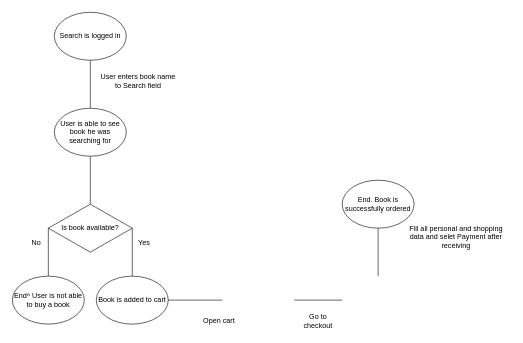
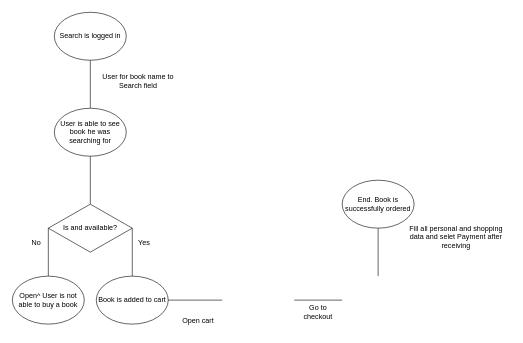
  <mxCell id="0" />
  <mxCell id="1" parent="0" />
  <mxCell id="2" value="Search is logged in" style="ellipse;whiteSpace=wrap;html=1;" vertex="1" parent="1"><mxGeometry x="90" y="20" width="120" height="80" as="geometry" /></mxCell>
  <mxCell id="3" value="" style="endArrow=none;html=1;rounded=0;" edge="1" parent="1"><mxGeometry width="50" height="50" relative="1" as="geometry"><mxPoint x="150" y="180" as="sourcePoint" /><mxPoint x="150" y="100" as="targetPoint" /><Array as="points" /></mxGeometry></mxCell>
- <mxCell id="4" value="User enters book name to Search field" style="text;html=1;strokeColor=none;fillColor=none;align=center;verticalAlign=middle;whiteSpace=wrap;rounded=0;" vertex="1" parent="1"><mxGeometry x="160" y="120" width="140" height="30" as="geometry" /></mxCell>
+ <mxCell id="4" value="User for book name to Search field" style="text;html=1;strokeColor=none;fillColor=none;align=center;verticalAlign=middle;whiteSpace=wrap;rounded=0;" vertex="1" parent="1"><mxGeometry x="160" y="120" width="140" height="30" as="geometry" /></mxCell>
  <mxCell id="5" value="User is able to see book he was searching for" style="ellipse;whiteSpace=wrap;html=1;" vertex="1" parent="1"><mxGeometry x="90" y="180" width="120" height="80" as="geometry" /></mxCell>
  <mxCell id="6" value="" style="endArrow=none;html=1;rounded=0;entryX=0.5;entryY=1;entryDx=0;entryDy=0;" edge="1" parent="1" target="5"><mxGeometry width="50" height="50" relative="1" as="geometry"><mxPoint x="150" y="340" as="sourcePoint" /><mxPoint x="490" y="150" as="targetPoint" /></mxGeometry></mxCell>
- <mxCell id="7" value="Is book available?" style="rhombus;whiteSpace=wrap;html=1;" vertex="1" parent="1"><mxGeometry x="80" y="340" width="140" height="80" as="geometry" /></mxCell>
+ <mxCell id="7" value="Is and available?" style="rhombus;whiteSpace=wrap;html=1;" vertex="1" parent="1"><mxGeometry x="80" y="340" width="140" height="80" as="geometry" /></mxCell>
  <mxCell id="8" value="" style="endArrow=none;html=1;rounded=0;entryX=1;entryY=0.5;entryDx=0;entryDy=0;" edge="1" parent="1" target="7"><mxGeometry width="50" height="50" relative="1" as="geometry"><mxPoint x="220" y="460" as="sourcePoint" /><mxPoint x="490" y="250" as="targetPoint" /></mxGeometry></mxCell>
  <mxCell id="9" value="" style="endArrow=none;html=1;rounded=0;entryX=0;entryY=0.5;entryDx=0;entryDy=0;" edge="1" parent="1" target="7"><mxGeometry width="50" height="50" relative="1" as="geometry"><mxPoint x="80" y="460" as="sourcePoint" /><mxPoint x="490" y="250" as="targetPoint" /></mxGeometry></mxCell>
  <mxCell id="10" value="No" style="text;html=1;strokeColor=none;fillColor=none;align=center;verticalAlign=middle;whiteSpace=wrap;rounded=0;" vertex="1" parent="1"><mxGeometry x="30" y="390" width="60" height="30" as="geometry" /></mxCell>
- <mxCell id="11" value="End^ User is not able to buy a book" style="ellipse;whiteSpace=wrap;html=1;" vertex="1" parent="1"><mxGeometry x="20" y="460" width="120" height="80" as="geometry" /></mxCell>
+ <mxCell id="11" value="Open^ User is not able to buy a book" style="ellipse;whiteSpace=wrap;html=1;" vertex="1" parent="1"><mxGeometry x="20" y="460" width="120" height="80" as="geometry" /></mxCell>
  <mxCell id="12" value="Yes" style="text;html=1;strokeColor=none;fillColor=none;align=center;verticalAlign=middle;whiteSpace=wrap;rounded=0;" vertex="1" parent="1"><mxGeometry x="210" y="390" width="60" height="30" as="geometry" /></mxCell>
  <mxCell id="13" value="Book is added to cart" style="ellipse;whiteSpace=wrap;html=1;" vertex="1" parent="1"><mxGeometry x="160" y="460" width="120" height="80" as="geometry" /></mxCell>
  <mxCell id="14" value="" style="endArrow=none;html=1;rounded=0;exitX=1;exitY=0.5;exitDx=0;exitDy=0;" edge="1" parent="1" source="13"><mxGeometry width="50" height="50" relative="1" as="geometry"><mxPoint x="440" y="390" as="sourcePoint" /><mxPoint x="370" y="500" as="targetPoint" /></mxGeometry></mxCell>
- <mxCell id="15" value="Open cart" style="text;html=1;strokeColor=none;fillColor=none;align=center;verticalAlign=middle;whiteSpace=wrap;rounded=0;" vertex="1" parent="1"><mxGeometry x="335" y="520" width="60" height="30" as="geometry" /></mxCell>
+ <mxCell id="15" value="Open cart" style="text;html=1;strokeColor=none;fillColor=none;align=center;verticalAlign=middle;whiteSpace=wrap;rounded=0;" vertex="1" parent="1"><mxGeometry x="300" y="520" width="60" height="30" as="geometry" /></mxCell>
  <mxCell id="16" value="" style="endArrow=none;html=1;rounded=0;exitX=1;exitY=0.5;exitDx=0;exitDy=0;" edge="1" parent="1"><mxGeometry width="50" height="50" relative="1" as="geometry"><mxPoint x="490" y="500" as="sourcePoint" /><mxPoint x="570" y="500" as="targetPoint" /></mxGeometry></mxCell>
- <mxCell id="17" value="Go to checkout" style="text;html=1;strokeColor=none;fillColor=none;align=center;verticalAlign=middle;whiteSpace=wrap;rounded=0;" vertex="1" parent="1"><mxGeometry x="500" y="520" width="60" height="30" as="geometry" /></mxCell>
+ <mxCell id="17" value="Go to checkout" style="text;html=1;strokeColor=none;fillColor=none;align=center;verticalAlign=middle;whiteSpace=wrap;rounded=0;" vertex="1" parent="1"><mxGeometry x="500" y="505" width="60" height="30" as="geometry" /></mxCell>
  <mxCell id="18" value="" style="endArrow=none;html=1;rounded=0;exitX=0.5;exitY=0;exitDx=0;exitDy=0;" edge="1" parent="1"><mxGeometry width="50" height="50" relative="1" as="geometry"><mxPoint x="630" y="460" as="sourcePoint" /><mxPoint x="630" y="380" as="targetPoint" /></mxGeometry></mxCell>
  <mxCell id="19" value="End. Book is successfully ordered" style="ellipse;whiteSpace=wrap;html=1;" vertex="1" parent="1"><mxGeometry x="570" y="300" width="120" height="80" as="geometry" /></mxCell>
  <mxCell id="20" value="Fill all personal and shopping data and selet Payment after receiving" style="text;html=1;strokeColor=none;fillColor=none;align=center;verticalAlign=middle;whiteSpace=wrap;rounded=0;" vertex="1" parent="1"><mxGeometry x="670" y="380" width="180" height="30" as="geometry" /></mxCell>
